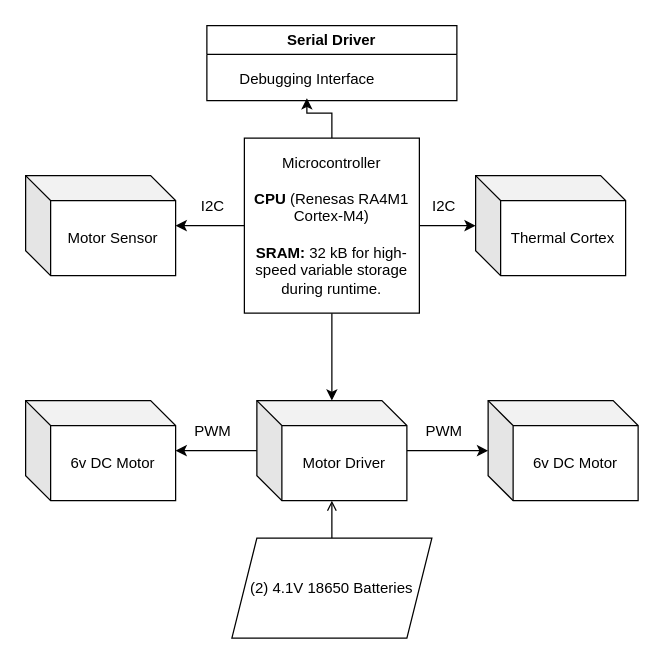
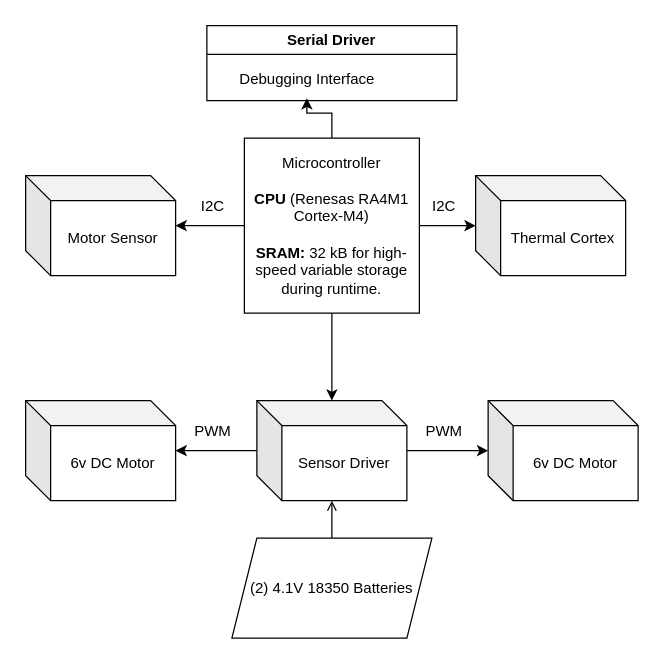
  <mxCell id="0" />
  <mxCell id="1" parent="0" />
  <mxCell id="2" value="" style="edgeStyle=orthogonalEdgeStyle;rounded=0;orthogonalLoop=1;jettySize=auto;html=1;" edge="1" parent="1" source="6" target="7"><mxGeometry relative="1" as="geometry" /></mxCell>
  <mxCell id="3" value="" style="edgeStyle=orthogonalEdgeStyle;rounded=0;orthogonalLoop=1;jettySize=auto;html=1;" edge="1" parent="1" source="6" target="8"><mxGeometry relative="1" as="geometry" /></mxCell>
  <mxCell id="4" value="" style="edgeStyle=orthogonalEdgeStyle;rounded=0;orthogonalLoop=1;jettySize=auto;html=1;" edge="1" parent="1" source="6" target="11"><mxGeometry relative="1" as="geometry" /></mxCell>
  <mxCell id="5" value="" style="edgeStyle=orthogonalEdgeStyle;rounded=0;orthogonalLoop=1;jettySize=auto;html=1;" edge="1" parent="1" source="6" target="21"><mxGeometry relative="1" as="geometry" /></mxCell>
  <mxCell id="6" value="&lt;div&gt;Microcontroller&lt;/div&gt;&lt;div&gt;&lt;br&gt;&lt;/div&gt;&lt;b&gt;CPU&lt;/b&gt; (Renesas RA4M1 Cortex-M4)&lt;div&gt;&lt;br&gt;&lt;div&gt;&lt;strong&gt;SRAM:&lt;/strong&gt; 32 kB for high-speed variable storage during runtime.&lt;/div&gt;&lt;/div&gt;" style="whiteSpace=wrap;html=1;aspect=fixed;" vertex="1" parent="1"><mxGeometry x="195" y="110" width="140" height="140" as="geometry" /></mxCell>
  <mxCell id="7" value="Thermal Cortex" style="shape=cube;whiteSpace=wrap;html=1;boundedLbl=1;backgroundOutline=1;darkOpacity=0.05;darkOpacity2=0.1;" vertex="1" parent="1"><mxGeometry x="380" y="140" width="120" height="80" as="geometry" /></mxCell>
  <mxCell id="8" value="Motor Sensor" style="shape=cube;whiteSpace=wrap;html=1;boundedLbl=1;backgroundOutline=1;darkOpacity=0.05;darkOpacity2=0.1;" vertex="1" parent="1"><mxGeometry x="20" y="140" width="120" height="80" as="geometry" /></mxCell>
  <mxCell id="9" value="" style="edgeStyle=orthogonalEdgeStyle;rounded=0;orthogonalLoop=1;jettySize=auto;html=1;" edge="1" parent="1" source="11" target="12"><mxGeometry relative="1" as="geometry" /></mxCell>
  <mxCell id="10" value="" style="edgeStyle=orthogonalEdgeStyle;rounded=0;orthogonalLoop=1;jettySize=auto;html=1;" edge="1" parent="1" source="11" target="13"><mxGeometry relative="1" as="geometry" /></mxCell>
- <mxCell id="11" value="Motor Driver" style="shape=cube;whiteSpace=wrap;html=1;boundedLbl=1;backgroundOutline=1;darkOpacity=0.05;darkOpacity2=0.1;" vertex="1" parent="1"><mxGeometry x="205" y="320" width="120" height="80" as="geometry" /></mxCell>
+ <mxCell id="11" value="Sensor Driver" style="shape=cube;whiteSpace=wrap;html=1;boundedLbl=1;backgroundOutline=1;darkOpacity=0.05;darkOpacity2=0.1;" vertex="1" parent="1"><mxGeometry x="205" y="320" width="120" height="80" as="geometry" /></mxCell>
  <mxCell id="12" value="6v DC Motor" style="shape=cube;whiteSpace=wrap;html=1;boundedLbl=1;backgroundOutline=1;darkOpacity=0.05;darkOpacity2=0.1;" vertex="1" parent="1"><mxGeometry x="20" y="320" width="120" height="80" as="geometry" /></mxCell>
  <mxCell id="13" value="6v DC Motor" style="shape=cube;whiteSpace=wrap;html=1;boundedLbl=1;backgroundOutline=1;darkOpacity=0.05;darkOpacity2=0.1;" vertex="1" parent="1"><mxGeometry x="390" y="320" width="120" height="80" as="geometry" /></mxCell>
  <mxCell id="14" value="" style="edgeStyle=orthogonalEdgeStyle;rounded=0;orthogonalLoop=1;jettySize=auto;html=1;endArrow=open;" edge="1" parent="1" source="15" target="11"><mxGeometry relative="1" as="geometry" /></mxCell>
- <mxCell id="15" value="(2) 4.1V 18650 Batteries" style="shape=parallelogram;perimeter=parallelogramPerimeter;whiteSpace=wrap;html=1;fixedSize=1;" vertex="1" parent="1"><mxGeometry x="185" y="430" width="160" height="80" as="geometry" /></mxCell>
+ <mxCell id="15" value="(2) 4.1V 18350 Batteries" style="shape=parallelogram;perimeter=parallelogramPerimeter;whiteSpace=wrap;html=1;fixedSize=1;" vertex="1" parent="1"><mxGeometry x="185" y="430" width="160" height="80" as="geometry" /></mxCell>
  <mxCell id="16" value="I2C" style="text;html=1;align=center;verticalAlign=middle;whiteSpace=wrap;rounded=0;" vertex="1" parent="1"><mxGeometry x="140" y="150" width="60" height="30" as="geometry" /></mxCell>
  <mxCell id="17" value="I2C" style="text;html=1;align=center;verticalAlign=middle;whiteSpace=wrap;rounded=0;" vertex="1" parent="1"><mxGeometry x="325" y="150" width="60" height="30" as="geometry" /></mxCell>
  <mxCell id="18" value="PWM" style="text;html=1;align=center;verticalAlign=middle;whiteSpace=wrap;rounded=0;" vertex="1" parent="1"><mxGeometry x="140" y="330" width="60" height="30" as="geometry" /></mxCell>
  <mxCell id="19" value="PWM" style="text;html=1;align=center;verticalAlign=middle;whiteSpace=wrap;rounded=0;" vertex="1" parent="1"><mxGeometry x="325" y="330" width="60" height="30" as="geometry" /></mxCell>
  <mxCell id="20" value="Serial Driver" style="swimlane;whiteSpace=wrap;html=1;" vertex="1" parent="1"><mxGeometry x="165" y="20" width="200" height="60" as="geometry" /></mxCell>
  <mxCell id="21" value="Debugging Interface" style="text;html=1;align=center;verticalAlign=middle;resizable=0;points=[];autosize=1;strokeColor=none;fillColor=none;" vertex="1" parent="20"><mxGeometry x="15" y="28" width="130" height="30" as="geometry" /></mxCell>
